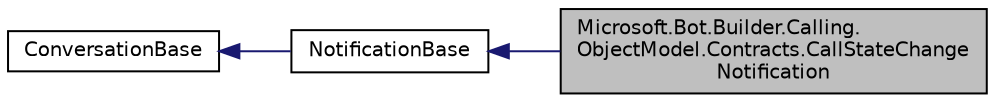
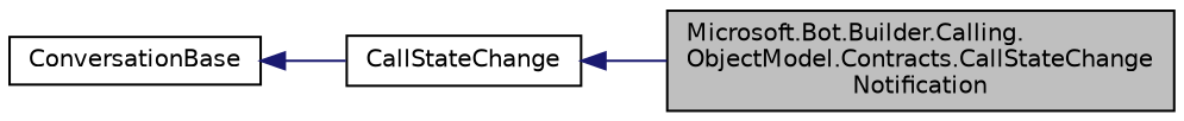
  digraph {
    rankdir=LR
    node [color=black fillcolor=white fontname=Helvetica fontsize=10 shape=record style=filled]
    edge [color=midnightblue dir=back fontname=Helvetica fontsize=10 labelfontname=Helvetica labelfontsize=10 style=solid]
    n1 [fillcolor=grey75 fontcolor=black height=0.2 label="Microsoft.Bot.Builder.Calling.\lObjectModel.Contracts.CallStateChange\lNotification" width=0.4]
-   n2 [height=0.2 label=NotificationBase width=0.4]
+   n2 [height=0.2 label=CallStateChange width=0.4]
    n3 [height=0.2 label=ConversationBase width=0.4]
    n2 -> n1
    n3 -> n2
  }
